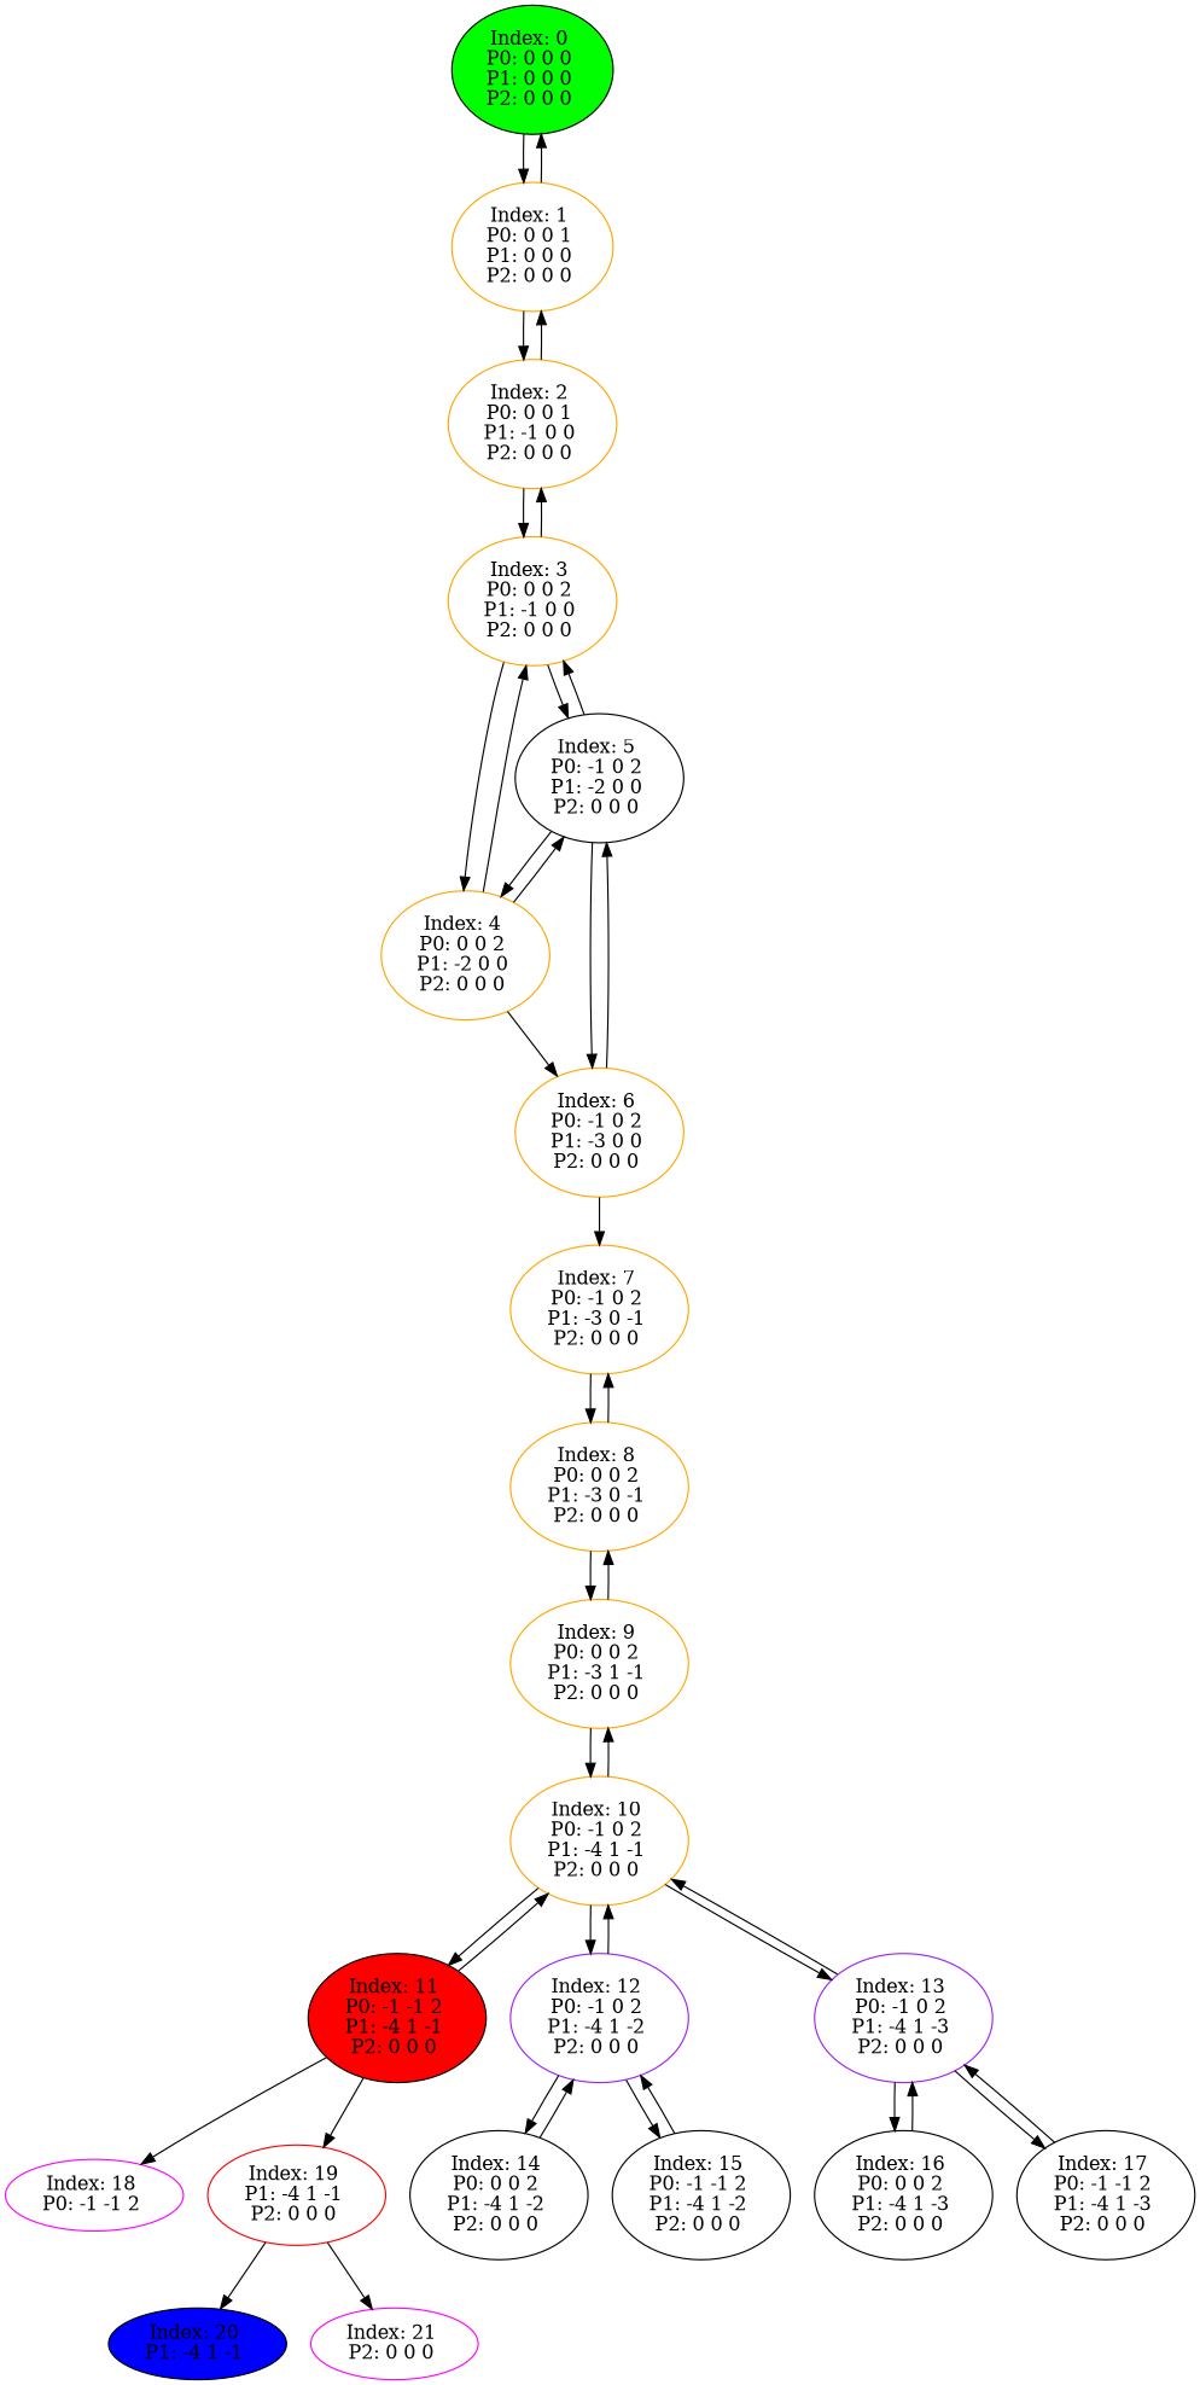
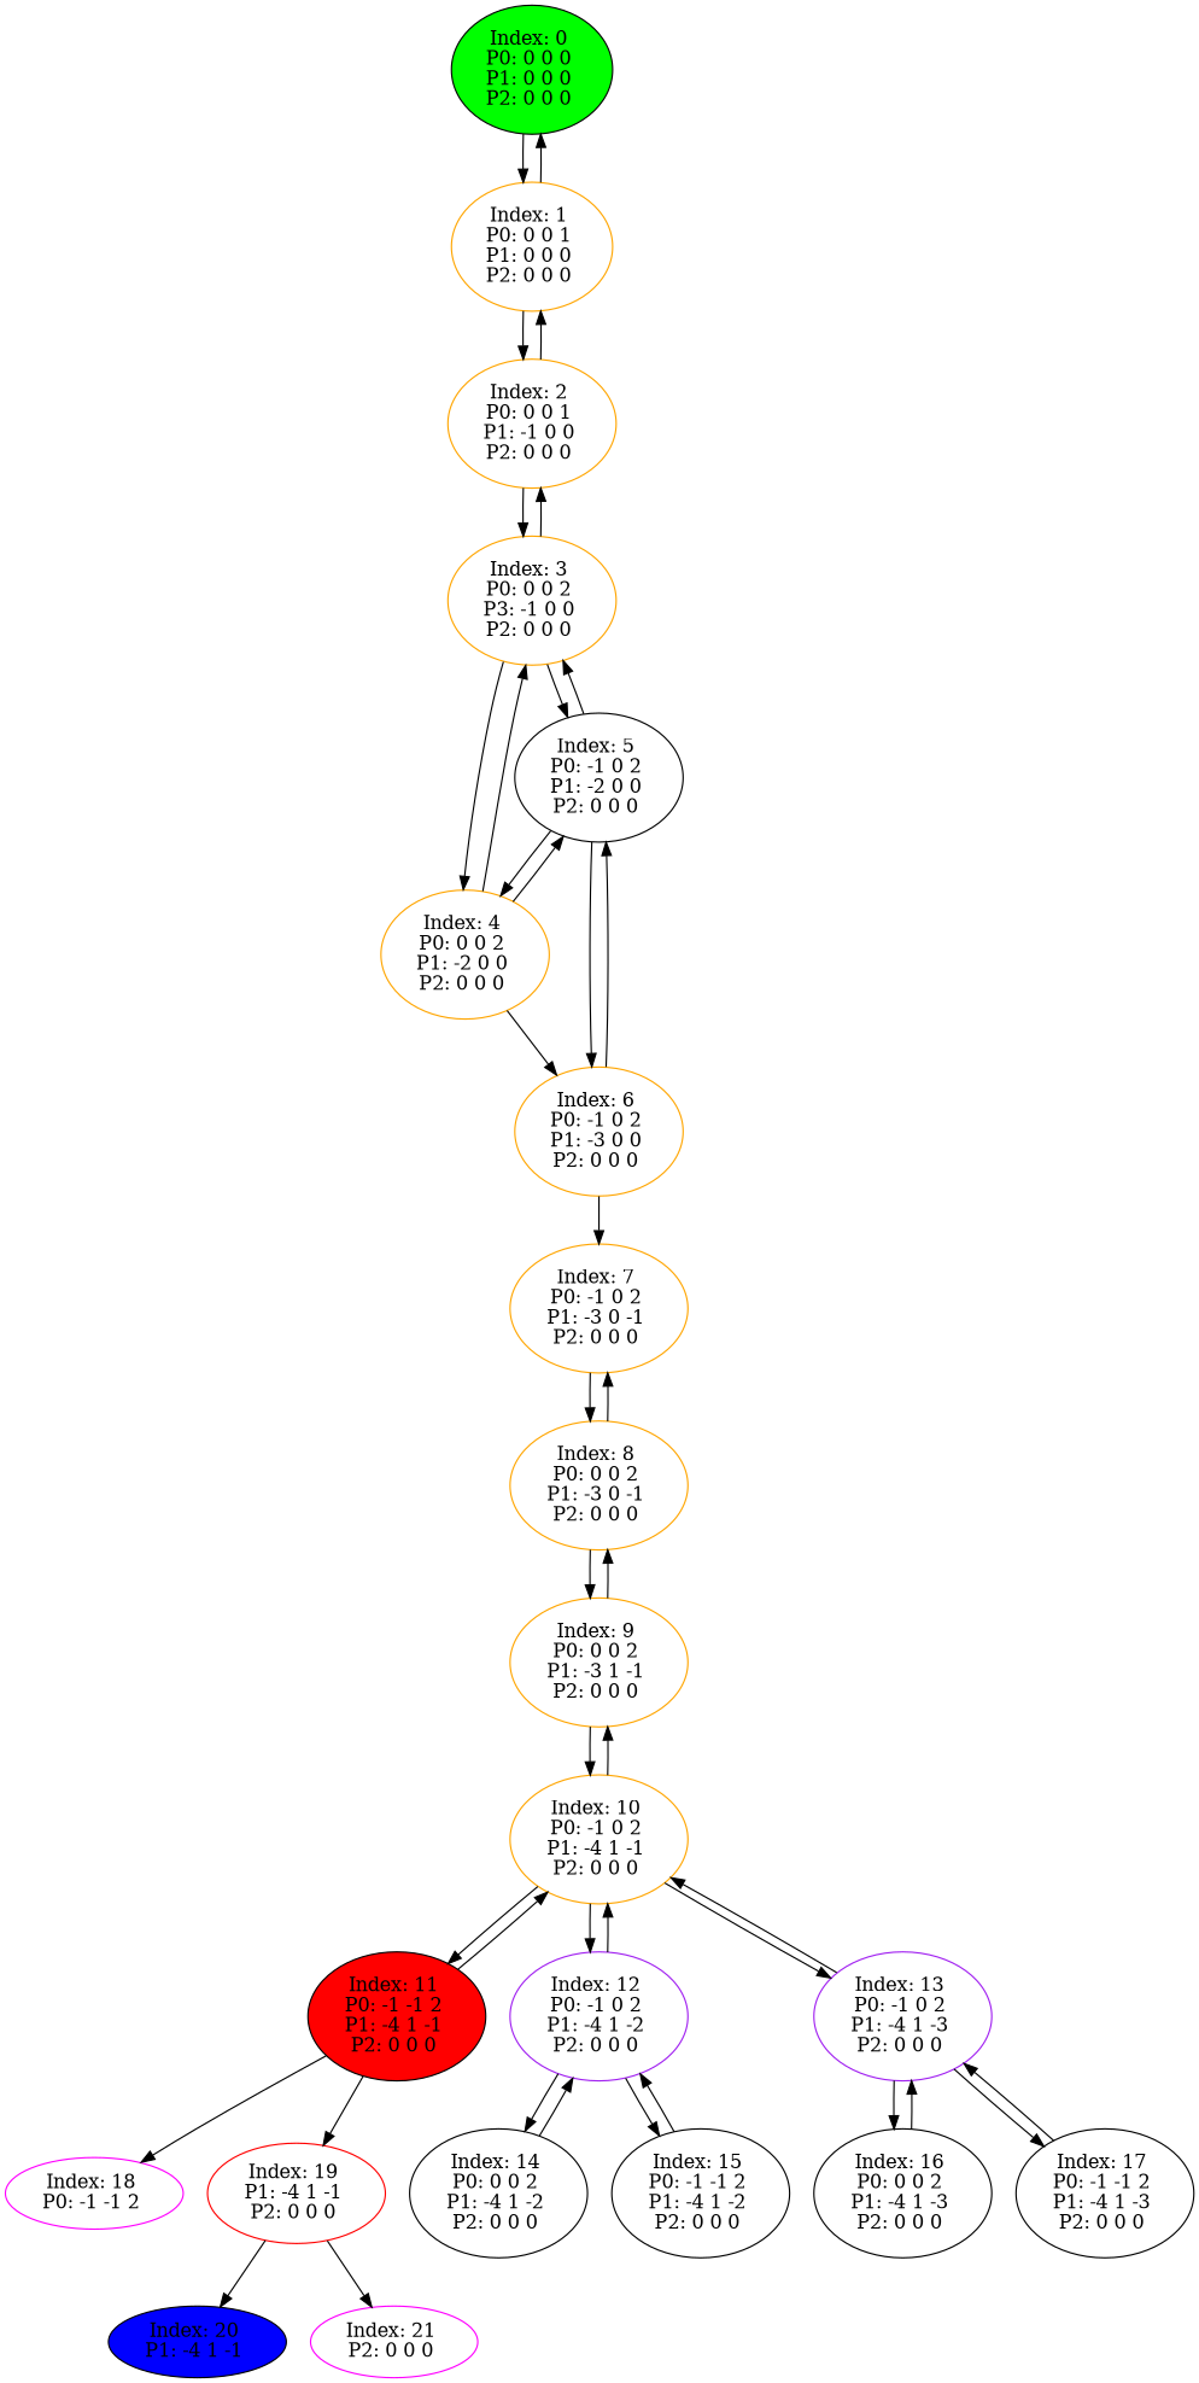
  digraph {
    color=black
    node [color=orange]
    n1 [fillcolor=green label="Index: 0 \nP0: 0 0 0 \nP1: 0 0 0 \nP2: 0 0 0 \n" style=filled color=""]
    n2 [label="Index: 1 \nP0: 0 0 1 \nP1: 0 0 0 \nP2: 0 0 0 \n"]
    n3 [label="Index: 2 \nP0: 0 0 1 \nP1: -1 0 0 \nP2: 0 0 0 \n"]
-   n4 [label="Index: 3 \nP0: 0 0 2 \nP1: -1 0 0 \nP2: 0 0 0 \n"]
+   n4 [label="Index: 3 \nP0: 0 0 2 \nP3: -1 0 0 \nP2: 0 0 0 \n"]
    n5 [label="Index: 4 \nP0: 0 0 2 \nP1: -2 0 0 \nP2: 0 0 0 \n"]
    n6 [label="Index: 5 \nP0: -1 0 2 \nP1: -2 0 0 \nP2: 0 0 0 \n" color=""]
    n7 [label="Index: 6 \nP0: -1 0 2 \nP1: -3 0 0 \nP2: 0 0 0 \n"]
    n8 [label="Index: 7 \nP0: -1 0 2 \nP1: -3 0 -1 \nP2: 0 0 0 \n"]
    n9 [label="Index: 8 \nP0: 0 0 2 \nP1: -3 0 -1 \nP2: 0 0 0 \n"]
    n10 [label="Index: 9 \nP0: 0 0 2 \nP1: -3 1 -1 \nP2: 0 0 0 \n"]
    n11 [label="Index: 10 \nP0: -1 0 2 \nP1: -4 1 -1 \nP2: 0 0 0 \n"]
    n12 [fillcolor=red label="Index: 11 \nP0: -1 -1 2 \nP1: -4 1 -1 \nP2: 0 0 0 \n" style=filled color=""]
    n13 [color=purple label="Index: 12 \nP0: -1 0 2 \nP1: -4 1 -2 \nP2: 0 0 0 \n"]
    n14 [color=purple label="Index: 13 \nP0: -1 0 2 \nP1: -4 1 -3 \nP2: 0 0 0 \n"]
    n15 [color=fuchsia label="Index: 18 \nP0: -1 -1 2 \n"]
    n16 [color=red label="Index: 19 \nP1: -4 1 -1 \nP2: 0 0 0 \n"]
    n17 [label="Index: 14 \nP0: 0 0 2 \nP1: -4 1 -2 \nP2: 0 0 0 \n" color=""]
    n18 [label="Index: 15 \nP0: -1 -1 2 \nP1: -4 1 -2 \nP2: 0 0 0 \n" color=""]
    n19 [label="Index: 16 \nP0: 0 0 2 \nP1: -4 1 -3 \nP2: 0 0 0 \n" color=""]
    n20 [label="Index: 17 \nP0: -1 -1 2 \nP1: -4 1 -3 \nP2: 0 0 0 \n" color=""]
    n21 [fillcolor=blue label="Index: 20 \nP1: -4 1 -1 \n" style=filled color=""]
    n22 [color=fuchsia label="Index: 21 \nP2: 0 0 0 \n"]
    n1 -> n2
    n2 -> n1
    n2 -> n3
    n3 -> n2
    n3 -> n4
    n4 -> n3
    n4 -> n5
    n4 -> n6
    n5 -> n4
    n5 -> n6
    n5 -> n7
    n6 -> n4
    n6 -> n5
    n6 -> n7
    n7 -> n6
    n7 -> n8
    n8 -> n9
    n9 -> n8
    n9 -> n10
    n10 -> n9
    n10 -> n11
    n11 -> n10
    n11 -> n12
    n11 -> n13
    n11 -> n14
    n12 -> n11
    n12 -> n15
    n12 -> n16
    n13 -> n11
    n13 -> n17
    n13 -> n18
    n14 -> n11
    n14 -> n19
    n14 -> n20
    n16 -> n21
    n16 -> n22
    n17 -> n13
    n18 -> n13
    n19 -> n14
    n20 -> n14
  }
